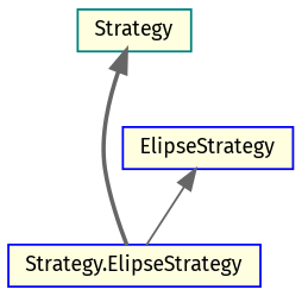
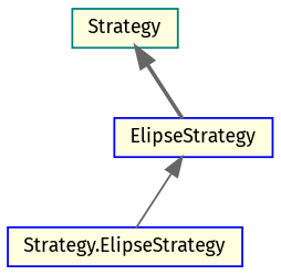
  digraph {
    fontname="Fira Sans"
    node [color=blue fillcolor=lightyellow fontname="Fira Sans" fontsize=10 shape=record style=filled]
    edge [color=gray40 dir=back fontname="Fira Sans" fontsize=10 labelfontname=Helvetica labelfontsize=10]
    n1 [fontcolor=black height=0.2 label="Strategy.ElipseStrategy" width=0.4]
    n2 [height=0.2 label=ElipseStrategy width=0.4]
    n3 [color=teal height=0.2 label=Strategy width=0.4]
    n2 -> n1 [style=solid]
-   n3 -> n1 [style=bold]
+   n3 -> n2 [style=bold]
  }
